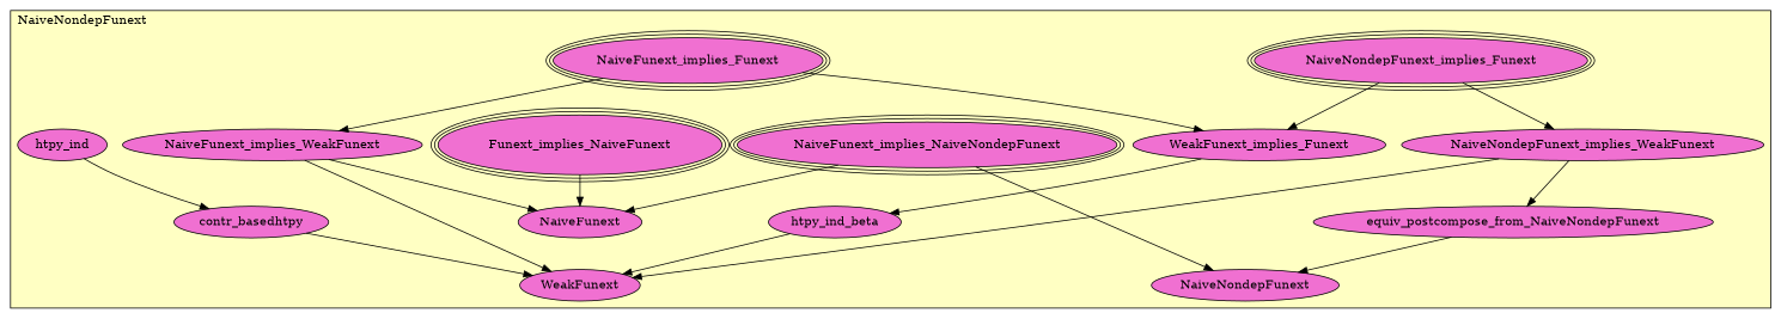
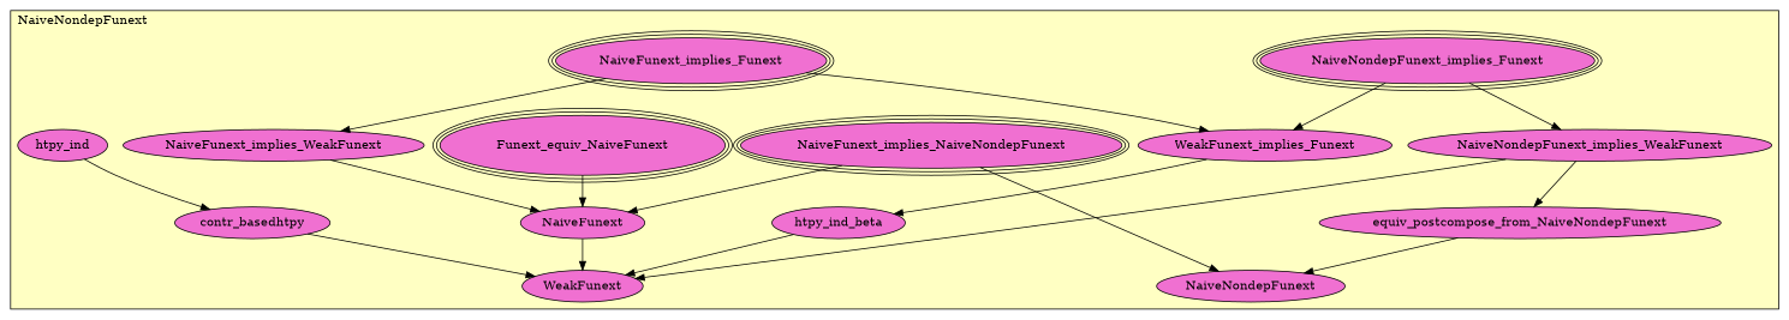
  digraph {
    node [fillcolor="#F070D1" style=filled]
    n1 [label=NaiveNondepFunext_implies_Funext peripheries=3]
    n2 [label=NaiveNondepFunext_implies_WeakFunext]
    n3 [label=equiv_postcompose_from_NaiveNondepFunext]
    n4 [label=NaiveFunext_implies_Funext peripheries=3]
    n5 [label=WeakFunext_implies_Funext]
    n6 [label=htpy_ind_beta]
    n7 [label=htpy_ind]
    n8 [label=contr_basedhtpy]
    n9 [label=NaiveFunext_implies_NaiveNondepFunext peripheries=3]
    n10 [label=NaiveFunext_implies_WeakFunext]
-   n11 [label=Funext_implies_NaiveFunext peripheries=3]
+   n11 [label=Funext_equiv_NaiveFunext peripheries=3]
    n12 [label=WeakFunext]
    n13 [label=NaiveNondepFunext]
    n14 [label=NaiveFunext]
    subgraph cluster_1 {
      fillcolor="#FFFFC3"
      label=NaiveNondepFunext
      labeljust=l
      style=filled
      n1
      n2
      n3
      n4
      n5
      n6
      n7
      n8
      n9
      n10
      n11
      n12
      n13
      n14
    }
    n1 -> n2
    n1 -> n5
    n2 -> n3
    n2 -> n12
    n3 -> n13
    n4 -> n5
    n4 -> n10
    n5 -> n6
    n6 -> n12
    n7 -> n8
    n8 -> n12
    n9 -> n13
    n9 -> n14
-   n10 -> n12
+   n14 -> n12
    n10 -> n14
    n11 -> n14
  }
